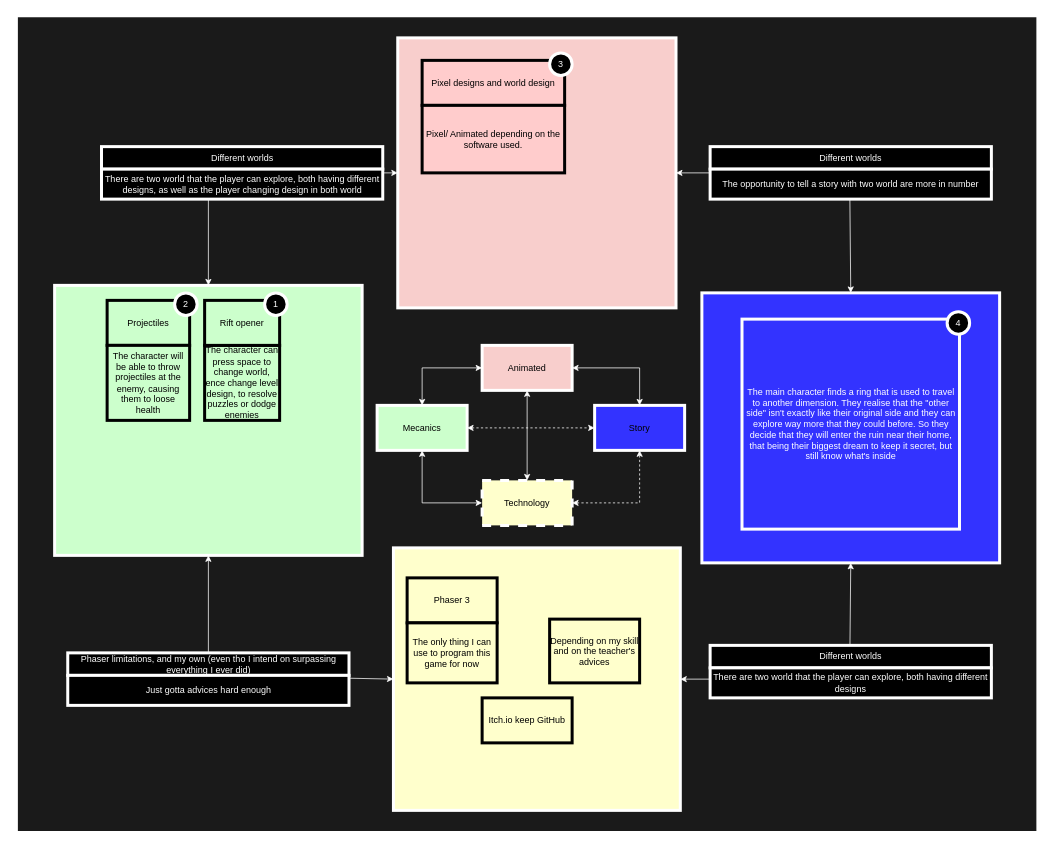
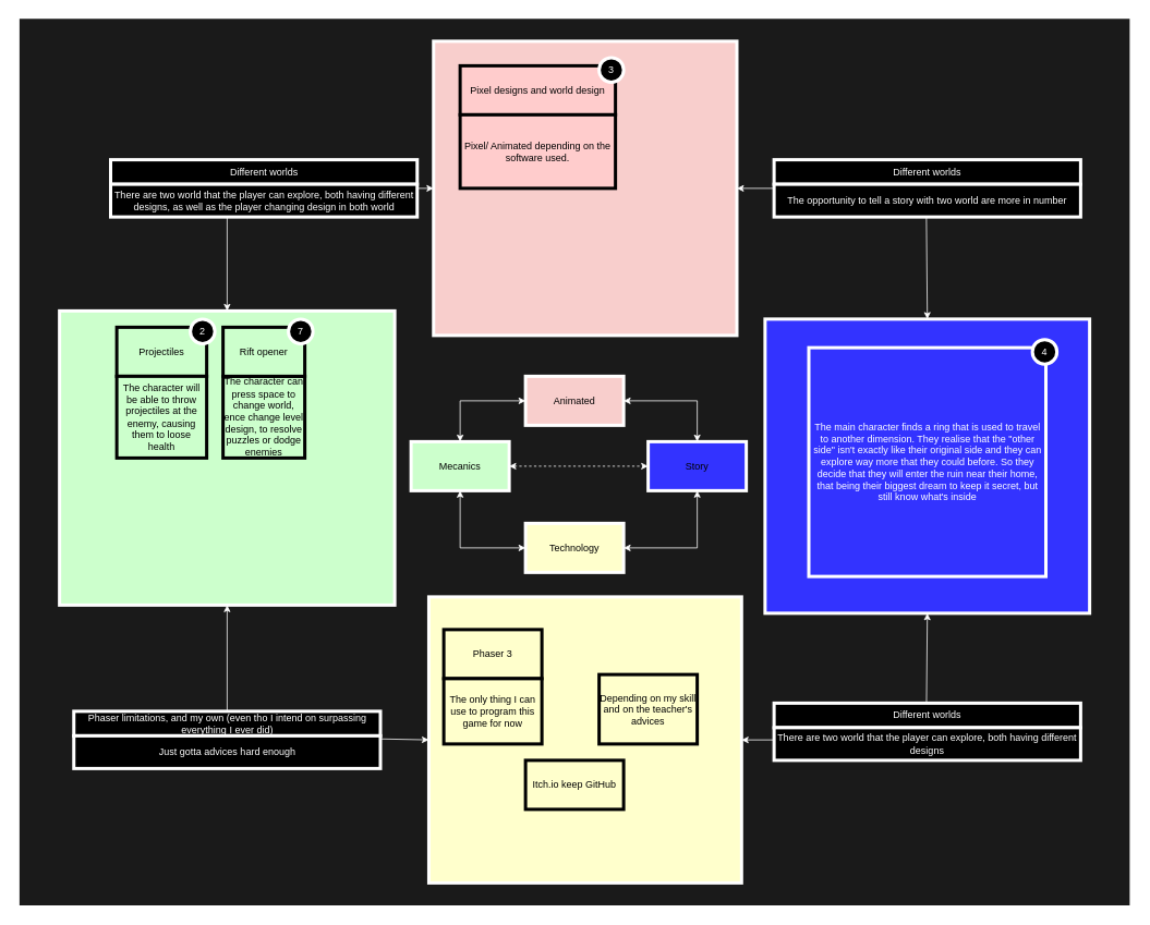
  <mxCell id="0" />
  <mxCell id="1" parent="0" />
  <mxCell id="2" value="" style="rounded=0;whiteSpace=wrap;html=1;strokeColor=#FFFFFF;fillColor=#1A1A1A;strokeWidth=5;" vertex="1" parent="1"><mxGeometry x="20.5" y="20" width="1363" height="1090" as="geometry" /></mxCell>
  <mxCell id="3" value="Animated" style="rounded=0;whiteSpace=wrap;html=1;fillColor=#f8cecc;strokeColor=#FFFFFF;strokeWidth=4;" vertex="1" parent="1"><mxGeometry x="642" y="460" width="120" height="60" as="geometry" /></mxCell>
  <mxCell id="4" value="Story" style="rounded=0;whiteSpace=wrap;html=1;fillColor=#3333FF;strokeColor=#FFFFFF;strokeWidth=4;" vertex="1" parent="1"><mxGeometry x="792" y="540" width="120" height="60" as="geometry" /></mxCell>
  <mxCell id="5" value="Mecanics" style="rounded=0;whiteSpace=wrap;html=1;strokeWidth=4;strokeColor=#FFFFFF;fillColor=#CCFFCC;" vertex="1" parent="1"><mxGeometry x="502" y="540" width="120" height="60" as="geometry" /></mxCell>
- <mxCell id="6" value="Technology" style="rounded=0;whiteSpace=wrap;html=1;fillColor=#FFFFCC;strokeColor=#FFFFFF;strokeWidth=4;dashed=1;" vertex="1" parent="1"><mxGeometry x="642" y="640" width="120" height="60" as="geometry" /></mxCell>
+ <mxCell id="6" value="Technology" style="rounded=0;whiteSpace=wrap;html=1;fillColor=#FFFFCC;strokeColor=#FFFFFF;strokeWidth=4;" vertex="1" parent="1"><mxGeometry x="642" y="640" width="120" height="60" as="geometry" /></mxCell>
  <mxCell id="7" value="" style="endArrow=classic;startArrow=classic;html=1;rounded=0;entryX=1;entryY=0.5;entryDx=0;entryDy=0;exitX=0.5;exitY=0;exitDx=0;exitDy=0;strokeColor=#FFFFFF;" edge="1" parent="1" source="4" target="3"><mxGeometry width="50" height="50" relative="1" as="geometry"><mxPoint x="832" y="510" as="sourcePoint" /><mxPoint x="882" y="460" as="targetPoint" /><Array as="points"><mxPoint x="852" y="490" /></Array></mxGeometry></mxCell>
- <mxCell id="8" value="" style="endArrow=classic;startArrow=classic;html=1;rounded=0;exitX=1;exitY=0.5;exitDx=0;exitDy=0;entryX=0.5;entryY=1;entryDx=0;entryDy=0;strokeColor=#FFFFFF;dashed=1;" edge="1" parent="1" source="6" target="4"><mxGeometry width="50" height="50" relative="1" as="geometry"><mxPoint x="1262" y="840" as="sourcePoint" /><mxPoint x="1312" y="790" as="targetPoint" /><Array as="points"><mxPoint x="852" y="670" /></Array></mxGeometry></mxCell>
+ <mxCell id="8" value="" style="endArrow=classic;startArrow=classic;html=1;rounded=0;exitX=1;exitY=0.5;exitDx=0;exitDy=0;entryX=0.5;entryY=1;entryDx=0;entryDy=0;strokeColor=#FFFFFF;" edge="1" parent="1" source="6" target="4"><mxGeometry width="50" height="50" relative="1" as="geometry"><mxPoint x="1262" y="840" as="sourcePoint" /><mxPoint x="1312" y="790" as="targetPoint" /><Array as="points"><mxPoint x="852" y="670" /></Array></mxGeometry></mxCell>
  <mxCell id="9" value="" style="endArrow=classic;startArrow=classic;html=1;rounded=0;exitX=0.5;exitY=1;exitDx=0;exitDy=0;entryX=0;entryY=0.5;entryDx=0;entryDy=0;strokeColor=#FFFFFF;" edge="1" parent="1" source="5" target="6"><mxGeometry width="50" height="50" relative="1" as="geometry"><mxPoint x="522" y="870" as="sourcePoint" /><mxPoint x="572" y="820" as="targetPoint" /><Array as="points"><mxPoint x="562" y="670" /></Array></mxGeometry></mxCell>
  <mxCell id="10" value="" style="endArrow=classic;startArrow=classic;html=1;rounded=0;exitX=0.5;exitY=0;exitDx=0;exitDy=0;entryX=0;entryY=0.5;entryDx=0;entryDy=0;strokeColor=#FFFFFF;" edge="1" parent="1" source="5" target="3"><mxGeometry width="50" height="50" relative="1" as="geometry"><mxPoint x="552" y="520" as="sourcePoint" /><mxPoint x="602" y="470" as="targetPoint" /><Array as="points"><mxPoint x="562" y="490" /></Array></mxGeometry></mxCell>
  <mxCell id="11" value="" style="rounded=0;whiteSpace=wrap;html=1;strokeColor=#FFFFFF;fillColor=#3333FF;strokeWidth=4;" vertex="1" parent="1"><mxGeometry x="935" y="390" width="397" height="360" as="geometry" /></mxCell>
  <mxCell id="12" value="" style="rounded=0;whiteSpace=wrap;html=1;fillColor=#f8cecc;strokeColor=#FFFFFF;strokeWidth=4;" vertex="1" parent="1"><mxGeometry x="529.5" y="50" width="371" height="360" as="geometry" /></mxCell>
  <mxCell id="13" value="" style="rounded=0;whiteSpace=wrap;html=1;fillColor=#CCFFCC;strokeColor=#FFFFFF;strokeWidth=4;" vertex="1" parent="1"><mxGeometry x="72" y="380" width="410" height="360" as="geometry" /></mxCell>
  <mxCell id="14" value="" style="rounded=0;whiteSpace=wrap;html=1;fillColor=#FFFFCC;strokeColor=#FFFFFF;strokeWidth=4;" vertex="1" parent="1"><mxGeometry x="523.75" y="730" width="382.5" height="350" as="geometry" /></mxCell>
  <mxCell id="15" value="The character can press space to change world, ence change level design, to resolve puzzles or dodge enemies" style="rounded=0;whiteSpace=wrap;html=1;strokeColor=#000000;strokeWidth=4;fillColor=#CCFFCC;" vertex="1" parent="1"><mxGeometry x="272" y="460" width="100" height="100" as="geometry" /></mxCell>
  <mxCell id="16" value="Rift opener" style="rounded=0;whiteSpace=wrap;html=1;strokeColor=#000000;strokeWidth=4;fillColor=#CCFFCC;" vertex="1" parent="1"><mxGeometry x="272" y="400" width="100" height="60" as="geometry" /></mxCell>
  <mxCell id="17" value="" style="endArrow=classic;startArrow=classic;html=1;rounded=0;strokeColor=#FFFFFF;exitX=0;exitY=0.5;exitDx=0;exitDy=0;entryX=0.5;entryY=1;entryDx=0;entryDy=0;" edge="1" parent="1" source="14" target="13"><mxGeometry width="50" height="50" relative="1" as="geometry"><mxPoint x="242" y="930" as="sourcePoint" /><mxPoint x="292" y="880" as="targetPoint" /><Array as="points"><mxPoint x="277" y="900" /></Array></mxGeometry></mxCell>
  <mxCell id="18" value="" style="endArrow=classic;startArrow=classic;html=1;rounded=0;strokeColor=#FFFFFF;exitX=1;exitY=0.5;exitDx=0;exitDy=0;entryX=0.5;entryY=1;entryDx=0;entryDy=0;" edge="1" parent="1" source="14" target="11"><mxGeometry width="50" height="50" relative="1" as="geometry"><mxPoint x="1452" y="970" as="sourcePoint" /><mxPoint x="1502" y="920" as="targetPoint" /><Array as="points"><mxPoint x="1132" y="905" /></Array></mxGeometry></mxCell>
  <mxCell id="19" value="" style="endArrow=classic;startArrow=classic;html=1;rounded=0;strokeColor=#FFFFFF;exitX=0.5;exitY=0;exitDx=0;exitDy=0;entryX=1;entryY=0.5;entryDx=0;entryDy=0;" edge="1" parent="1" source="11" target="12"><mxGeometry width="50" height="50" relative="1" as="geometry"><mxPoint x="1472" y="380" as="sourcePoint" /><mxPoint x="1522" y="330" as="targetPoint" /><Array as="points"><mxPoint x="1132" y="230" /></Array></mxGeometry></mxCell>
  <mxCell id="20" value="Projectiles" style="rounded=0;whiteSpace=wrap;html=1;strokeColor=#000000;strokeWidth=4;fillColor=#CCFFCC;" vertex="1" parent="1"><mxGeometry x="142" y="400" width="110" height="60" as="geometry" /></mxCell>
  <mxCell id="21" value="The character will be able to throw projectiles at the enemy, causing them to loose health" style="rounded=0;whiteSpace=wrap;html=1;strokeColor=#000000;strokeWidth=4;fillColor=#CCFFCC;" vertex="1" parent="1"><mxGeometry x="142" y="460" width="110" height="100" as="geometry" /></mxCell>
  <mxCell id="22" value="" style="endArrow=classic;startArrow=classic;html=1;rounded=0;strokeColor=#FFFFFF;exitX=1;exitY=0.5;exitDx=0;exitDy=0;entryX=0;entryY=0.5;entryDx=0;entryDy=0;dashed=1;" edge="1" parent="1" source="5" target="4"><mxGeometry width="50" height="50" relative="1" as="geometry"><mxPoint x="1062" y="-50" as="sourcePoint" /><mxPoint x="1112" y="-100" as="targetPoint" /></mxGeometry></mxCell>
- <mxCell id="23" value="" style="endArrow=classic;startArrow=classic;html=1;rounded=0;strokeColor=#FFFFFF;exitX=0.5;exitY=0;exitDx=0;exitDy=0;entryX=0.5;entryY=1;entryDx=0;entryDy=0;" edge="1" parent="1" source="6" target="3"><mxGeometry width="50" height="50" relative="1" as="geometry"><mxPoint x="562" y="-30" as="sourcePoint" /><mxPoint x="612" y="-80" as="targetPoint" /></mxGeometry></mxCell>
  <mxCell id="24" value="" style="endArrow=classic;startArrow=classic;html=1;rounded=0;fontColor=#FFFFFF;strokeColor=#FFFFFF;exitX=0.5;exitY=0;exitDx=0;exitDy=0;entryX=0;entryY=0.5;entryDx=0;entryDy=0;" edge="1" parent="1" source="13" target="12"><mxGeometry width="50" height="50" relative="1" as="geometry"><mxPoint x="262" y="320" as="sourcePoint" /><mxPoint x="312" y="270" as="targetPoint" /><Array as="points"><mxPoint x="277" y="230" /></Array></mxGeometry></mxCell>
  <mxCell id="25" value="&lt;font color=&quot;#ffffff&quot;&gt;Different worlds&lt;/font&gt;" style="rounded=0;whiteSpace=wrap;html=1;strokeColor=#FFFFFF;strokeWidth=4;fillColor=#000000;" vertex="1" parent="1"><mxGeometry x="134.5" y="195" width="375" height="30" as="geometry" /></mxCell>
  <mxCell id="26" value="&lt;font color=&quot;#ffffff&quot;&gt;There are two world that the player can explore, both having different designs, as well as the player changing design in both world&lt;/font&gt;" style="rounded=0;whiteSpace=wrap;html=1;strokeColor=#FFFFFF;strokeWidth=4;fillColor=#000000;" vertex="1" parent="1"><mxGeometry x="134.5" y="225" width="375" height="40" as="geometry" /></mxCell>
  <mxCell id="27" value="&lt;font color=&quot;#ffffff&quot;&gt;Different worlds&lt;/font&gt;" style="rounded=0;whiteSpace=wrap;html=1;strokeColor=#FFFFFF;strokeWidth=4;fillColor=#000000;" vertex="1" parent="1"><mxGeometry x="946" y="195" width="375" height="30" as="geometry" /></mxCell>
  <mxCell id="28" value="&lt;font color=&quot;#ffffff&quot;&gt;The opportunity to tell a story with two world are more in number&lt;/font&gt;" style="rounded=0;whiteSpace=wrap;html=1;strokeColor=#FFFFFF;strokeWidth=4;fillColor=#000000;" vertex="1" parent="1"><mxGeometry x="946" y="225" width="375" height="40" as="geometry" /></mxCell>
  <mxCell id="29" value="&lt;font color=&quot;#ffffff&quot;&gt;Phaser limitations, and my own (even tho I intend on surpassing everything I ever did)&lt;/font&gt;" style="rounded=0;whiteSpace=wrap;html=1;strokeColor=#FFFFFF;strokeWidth=4;fillColor=#000000;" vertex="1" parent="1"><mxGeometry x="89.5" y="870" width="375" height="30" as="geometry" /></mxCell>
  <mxCell id="30" value="&lt;font color=&quot;#ffffff&quot;&gt;Just gotta advices hard enough&lt;/font&gt;" style="rounded=0;whiteSpace=wrap;html=1;strokeColor=#FFFFFF;strokeWidth=4;fillColor=#000000;" vertex="1" parent="1"><mxGeometry x="89.5" y="900" width="375" height="40" as="geometry" /></mxCell>
  <mxCell id="31" value="&lt;font color=&quot;#ffffff&quot;&gt;Different worlds&lt;/font&gt;" style="rounded=0;whiteSpace=wrap;html=1;strokeColor=#FFFFFF;strokeWidth=4;fillColor=#000000;" vertex="1" parent="1"><mxGeometry x="946" y="860" width="375" height="30" as="geometry" /></mxCell>
  <mxCell id="32" value="&lt;font color=&quot;#ffffff&quot;&gt;There are two world that the player can explore, both having different designs&lt;/font&gt;" style="rounded=0;whiteSpace=wrap;html=1;strokeColor=#FFFFFF;strokeWidth=4;fillColor=#000000;" vertex="1" parent="1"><mxGeometry x="946" y="890" width="375" height="40" as="geometry" /></mxCell>
- <mxCell id="33" value="1" style="ellipse;whiteSpace=wrap;html=1;aspect=fixed;fontColor=#FFFFFF;strokeColor=#FFFFFF;strokeWidth=4;fillColor=#000000;" vertex="1" parent="1"><mxGeometry x="352" y="390" width="30" height="30" as="geometry" /></mxCell>
+ <mxCell id="33" value="7" style="ellipse;whiteSpace=wrap;html=1;aspect=fixed;fontColor=#FFFFFF;strokeColor=#FFFFFF;strokeWidth=4;fillColor=#000000;" vertex="1" parent="1"><mxGeometry x="352" y="390" width="30" height="30" as="geometry" /></mxCell>
  <mxCell id="34" value="2" style="ellipse;whiteSpace=wrap;html=1;aspect=fixed;fontColor=#FFFFFF;strokeColor=#FFFFFF;strokeWidth=4;fillColor=#000000;" vertex="1" parent="1"><mxGeometry x="232" y="390" width="30" height="30" as="geometry" /></mxCell>
  <mxCell id="35" value="&lt;font color=&quot;#000000&quot;&gt;Phaser 3&lt;/font&gt;" style="rounded=0;whiteSpace=wrap;html=1;fontColor=#FFFFFF;strokeColor=#000000;strokeWidth=4;fillColor=#FFFFCC;" vertex="1" parent="1"><mxGeometry x="542" y="770" width="120" height="60" as="geometry" /></mxCell>
  <mxCell id="36" value="The only thing I can use to program this game for now" style="rounded=0;whiteSpace=wrap;html=1;fontColor=#000000;strokeColor=#000000;strokeWidth=4;fillColor=#FFFFCC;" vertex="1" parent="1"><mxGeometry x="542" y="830" width="120" height="80" as="geometry" /></mxCell>
  <mxCell id="37" value="Depending on my skill and on the teacher's advices" style="rounded=0;whiteSpace=wrap;html=1;fontColor=#000000;strokeColor=#000000;strokeWidth=4;fillColor=#FFFFCC;" vertex="1" parent="1"><mxGeometry x="732" y="825" width="120" height="85" as="geometry" /></mxCell>
  <mxCell id="38" value="Itch.io keep GitHub" style="rounded=0;whiteSpace=wrap;html=1;fontColor=#000000;strokeColor=#000000;strokeWidth=4;fillColor=#FFFFCC;" vertex="1" parent="1"><mxGeometry x="642" y="930" width="120" height="60" as="geometry" /></mxCell>
  <mxCell id="39" value="Pixel designs and world design" style="rounded=0;whiteSpace=wrap;html=1;fontColor=#000000;strokeColor=#000000;strokeWidth=4;fillColor=#FFCCCC;" vertex="1" parent="1"><mxGeometry x="562" y="80" width="190" height="60" as="geometry" /></mxCell>
  <mxCell id="40" value="Pixel/ Animated depending on the software used." style="rounded=0;whiteSpace=wrap;html=1;fontColor=#000000;strokeColor=#000000;strokeWidth=4;fillColor=#FFCCCC;" vertex="1" parent="1"><mxGeometry x="562" y="140" width="190" height="90" as="geometry" /></mxCell>
  <mxCell id="41" value="&lt;font color=&quot;#ffffff&quot;&gt;The main character finds a ring that is used to travel to another dimension. They realise that the &quot;other side&quot; isn't exactly like their original side and they can explore way more that they could before. So they decide that they will enter the ruin near their home, that being their biggest dream to keep it secret, but still know what's inside&lt;/font&gt;" style="rounded=0;whiteSpace=wrap;html=1;strokeColor=#FFFFFF;strokeWidth=4;fillColor=#3333FF;" vertex="1" parent="1"><mxGeometry x="988.5" y="425" width="290" height="280" as="geometry" /></mxCell>
  <mxCell id="42" value="4" style="ellipse;whiteSpace=wrap;html=1;aspect=fixed;fontColor=#FFFFFF;strokeColor=#FFFFFF;strokeWidth=4;fillColor=#000000;" vertex="1" parent="1"><mxGeometry x="1262" y="415" width="30" height="30" as="geometry" /></mxCell>
  <mxCell id="43" value="3" style="ellipse;whiteSpace=wrap;html=1;aspect=fixed;fontColor=#FFFFFF;strokeColor=#FFFFFF;strokeWidth=4;fillColor=#000000;" vertex="1" parent="1"><mxGeometry x="732" y="70" width="30" height="30" as="geometry" /></mxCell>
